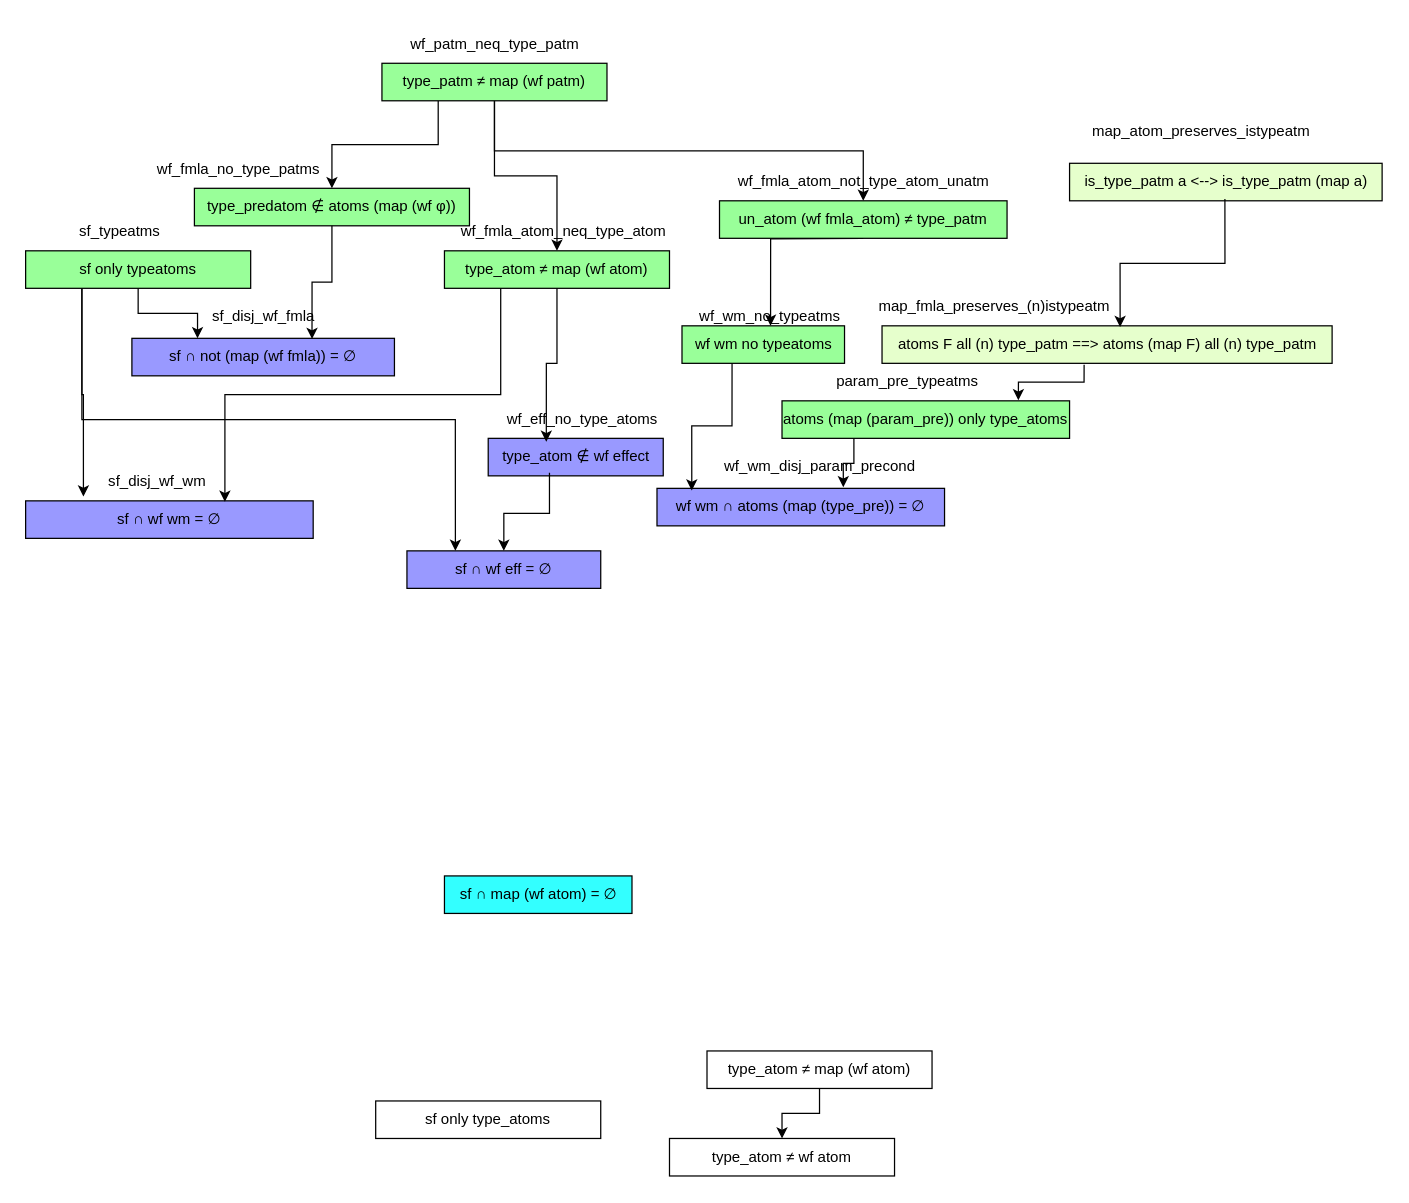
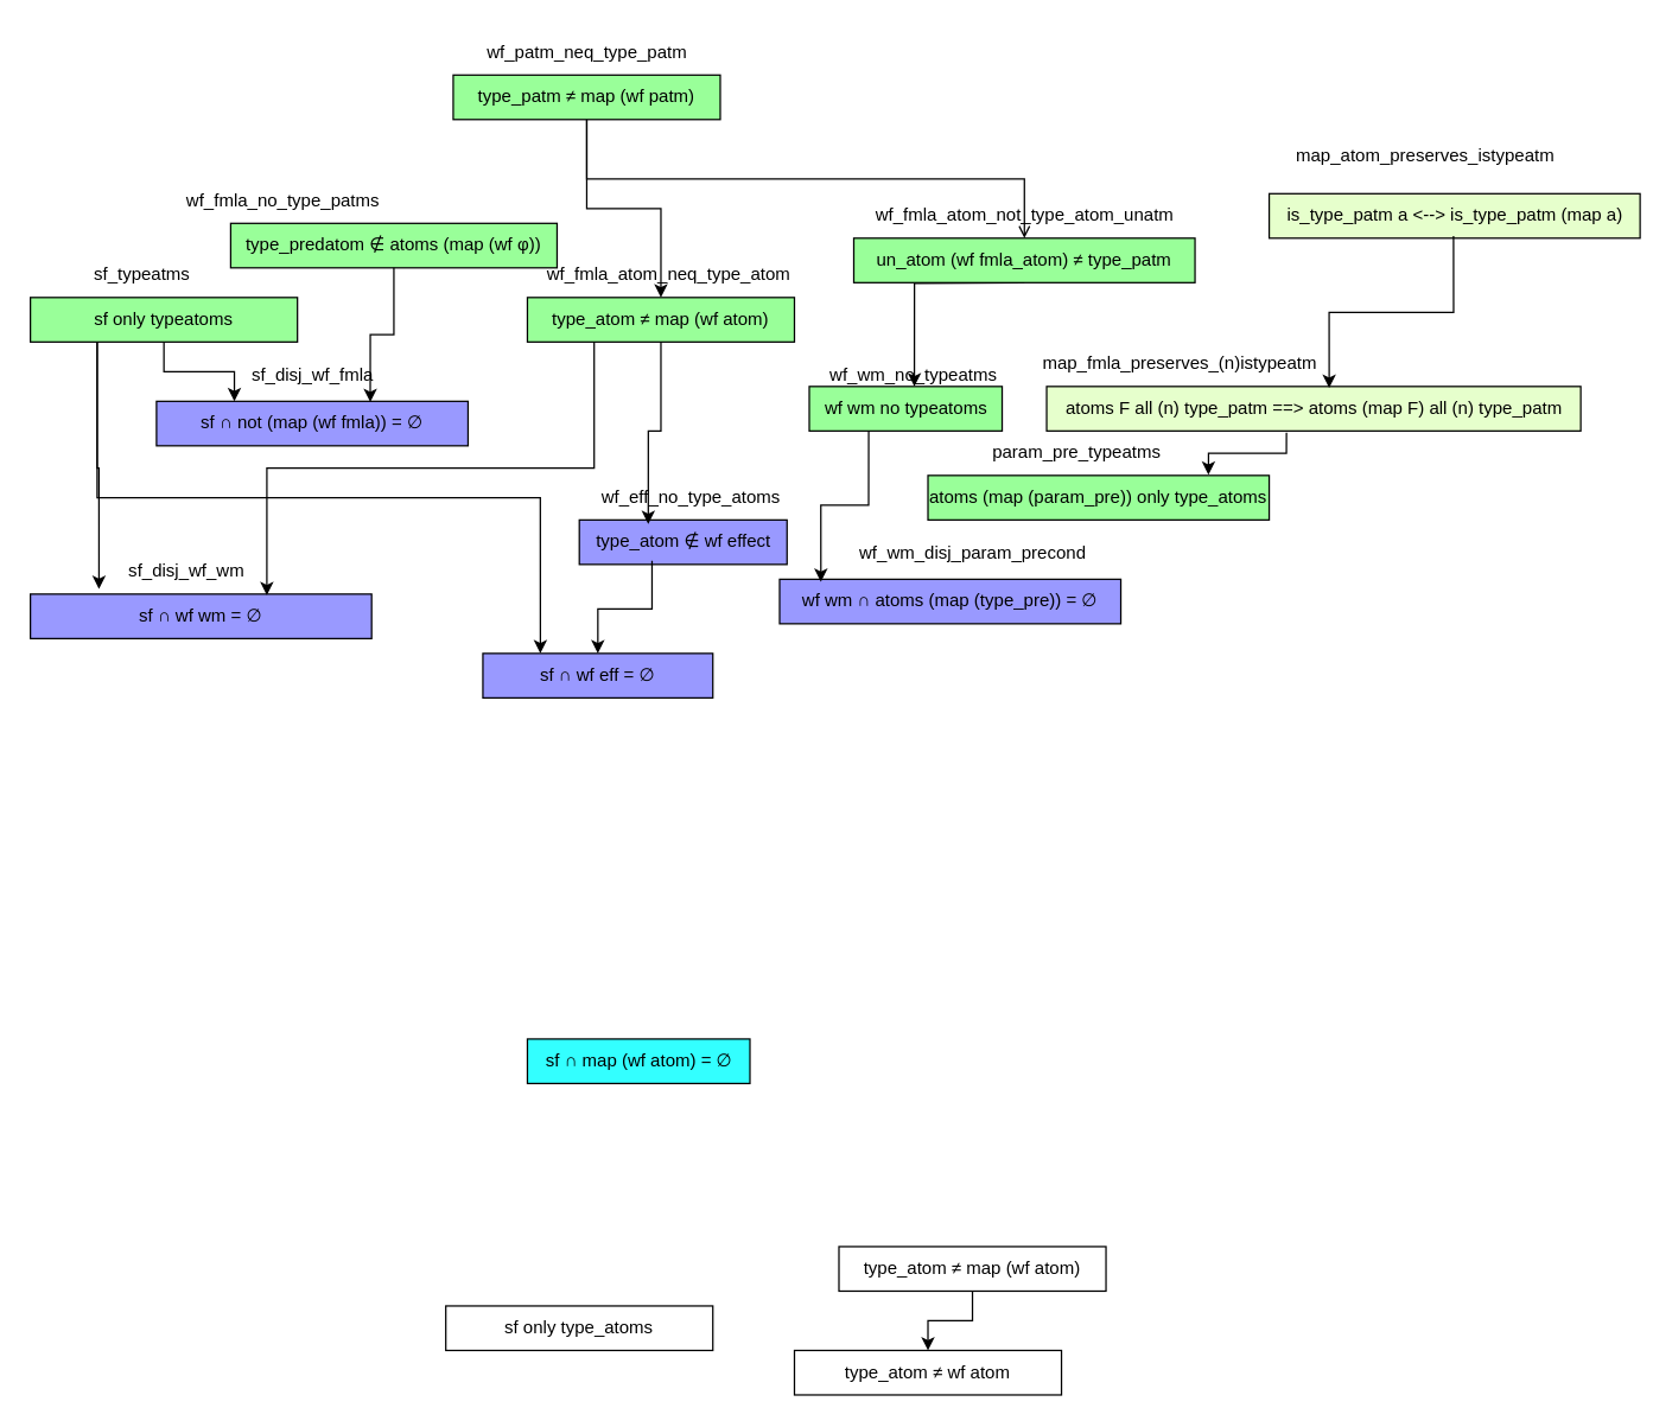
  <mxCell id="0" />
  <mxCell id="1" parent="0" />
  <mxCell id="2" value="wf wm&amp;nbsp;&lt;span style=&quot;text-wrap-mode: nowrap;&quot;&gt;∩&lt;/span&gt;&amp;nbsp;atoms (map (type_pre)) =&amp;nbsp;&lt;span style=&quot;text-wrap-mode: nowrap;&quot;&gt;∅&lt;/span&gt;" style="text;html=1;align=center;verticalAlign=middle;whiteSpace=wrap;rounded=0;strokeColor=#000000;fillColor=#9999FF;" parent="1" vertex="1"><mxGeometry x="525" y="390" width="230" height="30" as="geometry" /></mxCell>
  <mxCell id="3" value="type_atom&amp;nbsp;∉ wf effect" style="text;html=1;align=center;verticalAlign=middle;resizable=0;points=[];autosize=1;strokeColor=#000000;fillColor=#9999FF;" parent="1" vertex="1"><mxGeometry x="390" y="350" width="140" height="30" as="geometry" /></mxCell>
  <mxCell id="4" style="edgeStyle=orthogonalEdgeStyle;rounded=0;orthogonalLoop=1;jettySize=auto;html=1;exitX=0.5;exitY=1;exitDx=0;exitDy=0;entryX=0.5;entryY=0;entryDx=0;entryDy=0;" parent="1" source="5" target="6" edge="1"><mxGeometry relative="1" as="geometry" /></mxCell>
  <mxCell id="5" value="type_atom&amp;nbsp;≠ map (wf atom)" style="text;html=1;align=center;verticalAlign=middle;whiteSpace=wrap;rounded=0;strokeColor=#000000;" parent="1" vertex="1"><mxGeometry x="565" y="840" width="180" height="30" as="geometry" /></mxCell>
  <mxCell id="6" value="type_atom&amp;nbsp;≠ wf atom" style="text;html=1;align=center;verticalAlign=middle;whiteSpace=wrap;rounded=0;strokeColor=#000000;" parent="1" vertex="1"><mxGeometry x="535" y="910" width="180" height="30" as="geometry" /></mxCell>
  <mxCell id="7" value="sf only type_atoms" style="text;html=1;align=center;verticalAlign=middle;whiteSpace=wrap;rounded=0;strokeColor=#000000;" parent="1" vertex="1"><mxGeometry x="300" y="880" width="180" height="30" as="geometry" /></mxCell>
  <mxCell id="8" style="edgeStyle=orthogonalEdgeStyle;rounded=0;orthogonalLoop=1;jettySize=auto;html=1;entryX=0.545;entryY=0;entryDx=0;entryDy=0;entryPerimeter=0;" parent="1" target="45" edge="1"><mxGeometry relative="1" as="geometry"><mxPoint x="690" y="190" as="sourcePoint" /></mxGeometry></mxCell>
  <mxCell id="9" value="un_atom (wf fmla_atom) ≠ type_patm" style="text;html=1;align=center;verticalAlign=middle;whiteSpace=wrap;rounded=0;strokeColor=#000000;fillColor=#99FF99;" parent="1" vertex="1"><mxGeometry x="575" y="160" width="230" height="30" as="geometry" /></mxCell>
  <mxCell id="10" value="atoms (map (param_pre)) only type_atoms" style="text;html=1;align=center;verticalAlign=middle;whiteSpace=wrap;rounded=0;strokeColor=#000000;fillColor=#99FF99;" parent="1" vertex="1"><mxGeometry x="625" y="320" width="230" height="30" as="geometry" /></mxCell>
- <mxCell id="11" style="edgeStyle=orthogonalEdgeStyle;rounded=0;orthogonalLoop=1;jettySize=auto;html=1;exitX=0.25;exitY=1;exitDx=0;exitDy=0;entryX=0.648;entryY=-0.029;entryDx=0;entryDy=0;entryPerimeter=0;" parent="1" source="10" target="2" edge="1"><mxGeometry relative="1" as="geometry" /></mxCell>
  <mxCell id="12" value="sf&amp;nbsp;&lt;span style=&quot;text-wrap-mode: nowrap;&quot;&gt;∩ not (map (wf fmla)) =&amp;nbsp;&lt;/span&gt;&lt;span style=&quot;text-wrap-mode: nowrap;&quot;&gt;∅&lt;/span&gt;" style="text;html=1;align=center;verticalAlign=middle;whiteSpace=wrap;rounded=0;strokeColor=#000000;fillColor=#9999FF;" parent="1" vertex="1"><mxGeometry x="105" y="270" width="210" height="30" as="geometry" /></mxCell>
  <mxCell id="13" style="edgeStyle=orthogonalEdgeStyle;rounded=0;orthogonalLoop=1;jettySize=auto;html=1;exitX=0.5;exitY=1;exitDx=0;exitDy=0;" parent="1" source="16" target="22" edge="1"><mxGeometry relative="1" as="geometry" /></mxCell>
- <mxCell id="14" style="edgeStyle=orthogonalEdgeStyle;rounded=0;orthogonalLoop=1;jettySize=auto;html=1;exitX=0.25;exitY=1;exitDx=0;exitDy=0;" parent="1" source="16" target="20" edge="1"><mxGeometry relative="1" as="geometry" /></mxCell>
- <mxCell id="15" style="edgeStyle=orthogonalEdgeStyle;rounded=0;orthogonalLoop=1;jettySize=auto;html=1;exitX=0.5;exitY=1;exitDx=0;exitDy=0;" parent="1" source="16" target="9" edge="1"><mxGeometry relative="1" as="geometry" /></mxCell>
+ <mxCell id="15" style="edgeStyle=orthogonalEdgeStyle;rounded=0;orthogonalLoop=1;jettySize=auto;html=1;exitX=0.5;exitY=1;exitDx=0;exitDy=0;endArrow=open;" parent="1" source="16" target="9" edge="1"><mxGeometry relative="1" as="geometry" /></mxCell>
  <mxCell id="16" value="type_patm&amp;nbsp;≠ map (wf patm)" style="text;html=1;align=center;verticalAlign=middle;whiteSpace=wrap;rounded=0;strokeColor=#000000;fillColor=#99FF99;" parent="1" vertex="1"><mxGeometry x="305" y="50" width="180" height="30" as="geometry" /></mxCell>
  <mxCell id="17" style="edgeStyle=orthogonalEdgeStyle;rounded=0;orthogonalLoop=1;jettySize=auto;html=1;exitX=0.5;exitY=1;exitDx=0;exitDy=0;entryX=0.25;entryY=0;entryDx=0;entryDy=0;" parent="1" source="19" target="12" edge="1"><mxGeometry relative="1" as="geometry" /></mxCell>
  <mxCell id="18" style="edgeStyle=orthogonalEdgeStyle;rounded=0;orthogonalLoop=1;jettySize=auto;html=1;exitX=0.25;exitY=1;exitDx=0;exitDy=0;entryX=0.25;entryY=0;entryDx=0;entryDy=0;" parent="1" source="19" target="47" edge="1"><mxGeometry relative="1" as="geometry" /></mxCell>
  <mxCell id="19" value="sf only typeatoms" style="text;html=1;align=center;verticalAlign=middle;whiteSpace=wrap;rounded=0;strokeColor=#000000;fillColor=#99FF99;" parent="1" vertex="1"><mxGeometry x="20" y="200" width="180" height="30" as="geometry" /></mxCell>
  <mxCell id="20" value="&lt;span style=&quot;text-wrap-mode: nowrap;&quot;&gt;type_predatom&amp;nbsp;∉ atoms (map (wf&amp;nbsp;φ))&lt;/span&gt;" style="text;html=1;align=center;verticalAlign=middle;whiteSpace=wrap;rounded=0;strokeColor=#000000;fillColor=#99FF99;" parent="1" vertex="1"><mxGeometry x="155" y="150" width="220" height="30" as="geometry" /></mxCell>
  <mxCell id="21" style="edgeStyle=orthogonalEdgeStyle;rounded=0;orthogonalLoop=1;jettySize=auto;html=1;exitX=0.5;exitY=1;exitDx=0;exitDy=0;entryX=0.686;entryY=0.016;entryDx=0;entryDy=0;entryPerimeter=0;" parent="1" source="20" target="12" edge="1"><mxGeometry relative="1" as="geometry" /></mxCell>
  <mxCell id="22" value="type_atom ≠ map (wf atom)" style="text;html=1;align=center;verticalAlign=middle;whiteSpace=wrap;rounded=0;strokeColor=#000000;fillColor=#99FF99;" parent="1" vertex="1"><mxGeometry x="355" y="200" width="180" height="30" as="geometry" /></mxCell>
  <mxCell id="23" style="edgeStyle=orthogonalEdgeStyle;rounded=0;orthogonalLoop=1;jettySize=auto;html=1;exitX=0.5;exitY=1;exitDx=0;exitDy=0;entryX=0.332;entryY=0.092;entryDx=0;entryDy=0;entryPerimeter=0;" parent="1" source="22" target="3" edge="1"><mxGeometry relative="1" as="geometry" /></mxCell>
  <mxCell id="24" value="sf&amp;nbsp;&lt;span style=&quot;text-wrap-mode: nowrap;&quot;&gt;∩&lt;/span&gt;&amp;nbsp;wf wm =&amp;nbsp;&lt;span style=&quot;text-wrap-mode: nowrap;&quot;&gt;∅&lt;/span&gt;" style="text;html=1;align=center;verticalAlign=middle;whiteSpace=wrap;rounded=0;strokeColor=#000000;fillColor=#9999FF;" parent="1" vertex="1"><mxGeometry x="20" y="400" width="230" height="30" as="geometry" /></mxCell>
  <mxCell id="25" style="edgeStyle=orthogonalEdgeStyle;rounded=0;orthogonalLoop=1;jettySize=auto;html=1;exitX=0.25;exitY=1;exitDx=0;exitDy=0;entryX=0.201;entryY=-0.114;entryDx=0;entryDy=0;entryPerimeter=0;" parent="1" source="19" target="24" edge="1"><mxGeometry relative="1" as="geometry" /></mxCell>
  <mxCell id="26" style="edgeStyle=orthogonalEdgeStyle;rounded=0;orthogonalLoop=1;jettySize=auto;html=1;exitX=0.25;exitY=1;exitDx=0;exitDy=0;entryX=0.693;entryY=0.025;entryDx=0;entryDy=0;entryPerimeter=0;" parent="1" source="22" target="24" edge="1"><mxGeometry relative="1" as="geometry" /></mxCell>
  <mxCell id="27" value="wf_patm_neq_type_patm" style="text;html=1;align=center;verticalAlign=middle;resizable=0;points=[];autosize=1;strokeColor=none;fillColor=none;" parent="1" vertex="1"><mxGeometry x="315" y="20" width="160" height="30" as="geometry" /></mxCell>
  <mxCell id="28" value="wf_fmla_atom_neq_type_atom" style="text;html=1;align=center;verticalAlign=middle;resizable=0;points=[];autosize=1;strokeColor=none;fillColor=none;" parent="1" vertex="1"><mxGeometry x="355" y="170" width="190" height="30" as="geometry" /></mxCell>
  <mxCell id="29" value="wf_fmla_atom_not_type_atom_unatm" style="text;html=1;align=center;verticalAlign=middle;resizable=0;points=[];autosize=1;strokeColor=none;fillColor=none;" parent="1" vertex="1"><mxGeometry x="580" y="130" width="220" height="30" as="geometry" /></mxCell>
  <mxCell id="30" value="wf_fmla_no_type_patms" style="text;html=1;align=center;verticalAlign=middle;resizable=0;points=[];autosize=1;strokeColor=none;fillColor=none;" parent="1" vertex="1"><mxGeometry x="115" y="120" width="150" height="30" as="geometry" /></mxCell>
  <mxCell id="31" value="sf_typeatms" style="text;html=1;align=center;verticalAlign=middle;resizable=0;points=[];autosize=1;strokeColor=none;fillColor=none;" parent="1" vertex="1"><mxGeometry x="50" y="170" width="90" height="30" as="geometry" /></mxCell>
  <mxCell id="32" value="sf_disj_wf_fmla" style="text;html=1;align=center;verticalAlign=middle;resizable=0;points=[];autosize=1;strokeColor=none;fillColor=none;" parent="1" vertex="1"><mxGeometry x="155" y="238" width="110" height="30" as="geometry" /></mxCell>
  <mxCell id="33" value="sf ∩ map (wf atom) =&amp;nbsp;∅" style="text;html=1;align=center;verticalAlign=middle;resizable=0;points=[];autosize=1;strokeColor=#000000;fillColor=#33FFFF;" parent="1" vertex="1"><mxGeometry x="355" y="700" width="150" height="30" as="geometry" /></mxCell>
  <mxCell id="34" value="wf_eff_no_type_atoms" style="text;html=1;align=center;verticalAlign=middle;resizable=0;points=[];autosize=1;strokeColor=none;fillColor=none;" parent="1" vertex="1"><mxGeometry x="395" y="320" width="140" height="30" as="geometry" /></mxCell>
  <mxCell id="35" value="param_pre_typeatms" style="text;html=1;align=center;verticalAlign=middle;resizable=0;points=[];autosize=1;strokeColor=none;fillColor=none;" parent="1" vertex="1"><mxGeometry x="655" y="290" width="140" height="30" as="geometry" /></mxCell>
  <mxCell id="36" value="wf_wm_disj_param_precond" style="text;html=1;align=center;verticalAlign=middle;resizable=0;points=[];autosize=1;strokeColor=none;fillColor=none;" parent="1" vertex="1"><mxGeometry x="565" y="358" width="180" height="30" as="geometry" /></mxCell>
  <mxCell id="37" value="sf_disj_wf_wm" style="text;html=1;align=center;verticalAlign=middle;resizable=0;points=[];autosize=1;strokeColor=none;fillColor=none;" parent="1" vertex="1"><mxGeometry x="75" y="370" width="100" height="30" as="geometry" /></mxCell>
  <mxCell id="38" value="map_atom_preserves_istypeatm" style="text;html=1;align=center;verticalAlign=middle;resizable=0;points=[];autosize=1;strokeColor=none;fillColor=none;" parent="1" vertex="1"><mxGeometry x="860" y="90" width="200" height="30" as="geometry" /></mxCell>
  <mxCell id="39" value="is_type_patm a &amp;lt;--&amp;gt; is_type_patm (map a)" style="text;html=1;align=center;verticalAlign=middle;resizable=0;points=[];autosize=1;strokeColor=#000000;fillColor=#E6FFCC;" parent="1" vertex="1"><mxGeometry x="855" y="130" width="250" height="30" as="geometry" /></mxCell>
  <mxCell id="40" value="map_fmla_preserves_(n)istypeatm" style="text;html=1;align=center;verticalAlign=middle;whiteSpace=wrap;rounded=0;" parent="1" vertex="1"><mxGeometry x="765" y="230" width="60" height="30" as="geometry" /></mxCell>
  <mxCell id="41" value="atoms F all (n) type_patm ==&amp;gt; atoms (map F) all (n) type_patm" style="text;html=1;align=center;verticalAlign=middle;resizable=0;points=[];autosize=1;strokeColor=#000000;fillColor=#E6FFCC;" parent="1" vertex="1"><mxGeometry x="705" y="260" width="360" height="30" as="geometry" /></mxCell>
  <mxCell id="42" value="" style="endArrow=classic;html=1;rounded=0;exitX=0.497;exitY=0.954;exitDx=0;exitDy=0;exitPerimeter=0;entryX=0.529;entryY=0.034;entryDx=0;entryDy=0;entryPerimeter=0;edgeStyle=orthogonalEdgeStyle;" parent="1" source="39" target="41" edge="1"><mxGeometry width="50" height="50" relative="1" as="geometry"><mxPoint x="1045" y="280" as="sourcePoint" /><mxPoint x="1095" y="230" as="targetPoint" /></mxGeometry></mxCell>
  <mxCell id="43" value="" style="endArrow=classic;html=1;rounded=0;exitX=0.449;exitY=1.04;exitDx=0;exitDy=0;exitPerimeter=0;entryX=0.822;entryY=-0.015;entryDx=0;entryDy=0;entryPerimeter=0;edgeStyle=orthogonalEdgeStyle;" parent="1" source="41" target="10" edge="1"><mxGeometry width="50" height="50" relative="1" as="geometry"><mxPoint x="1045" y="360" as="sourcePoint" /><mxPoint x="1095" y="310" as="targetPoint" /></mxGeometry></mxCell>
  <mxCell id="44" value="wf_wm_no_typeatms" style="text;html=1;align=center;verticalAlign=middle;resizable=0;points=[];autosize=1;strokeColor=none;fillColor=none;" parent="1" vertex="1"><mxGeometry x="545" y="238" width="140" height="30" as="geometry" /></mxCell>
  <mxCell id="45" value="wf wm no typeatoms" style="text;html=1;align=center;verticalAlign=middle;resizable=0;points=[];autosize=1;strokeColor=#000000;fillColor=#99FF99;" parent="1" vertex="1"><mxGeometry x="545" y="260" width="130" height="30" as="geometry" /></mxCell>
  <mxCell id="46" value="" style="endArrow=classic;html=1;rounded=0;exitX=0.308;exitY=1;exitDx=0;exitDy=0;exitPerimeter=0;entryX=0.121;entryY=0.059;entryDx=0;entryDy=0;entryPerimeter=0;edgeStyle=orthogonalEdgeStyle;" parent="1" source="45" target="2" edge="1"><mxGeometry width="50" height="50" relative="1" as="geometry"><mxPoint x="695" y="320" as="sourcePoint" /><mxPoint x="745" y="270" as="targetPoint" /></mxGeometry></mxCell>
  <mxCell id="47" value="sf&amp;nbsp;&lt;span style=&quot;text-wrap-mode: nowrap;&quot;&gt;∩&lt;/span&gt;&amp;nbsp;wf eff =&amp;nbsp;&lt;span style=&quot;text-wrap-mode: nowrap;&quot;&gt;∅&lt;/span&gt;" style="text;html=1;align=center;verticalAlign=middle;whiteSpace=wrap;rounded=0;strokeColor=#000000;fillColor=#9999FF;" parent="1" vertex="1"><mxGeometry x="325" y="440" width="155" height="30" as="geometry" /></mxCell>
  <mxCell id="48" value="" style="endArrow=classic;html=1;rounded=0;exitX=0.35;exitY=0.92;exitDx=0;exitDy=0;exitPerimeter=0;entryX=0.5;entryY=0;entryDx=0;entryDy=0;edgeStyle=orthogonalEdgeStyle;" parent="1" source="3" target="47" edge="1"><mxGeometry width="50" height="50" relative="1" as="geometry"><mxPoint x="665" y="310" as="sourcePoint" /><mxPoint x="715" y="260" as="targetPoint" /></mxGeometry></mxCell>
